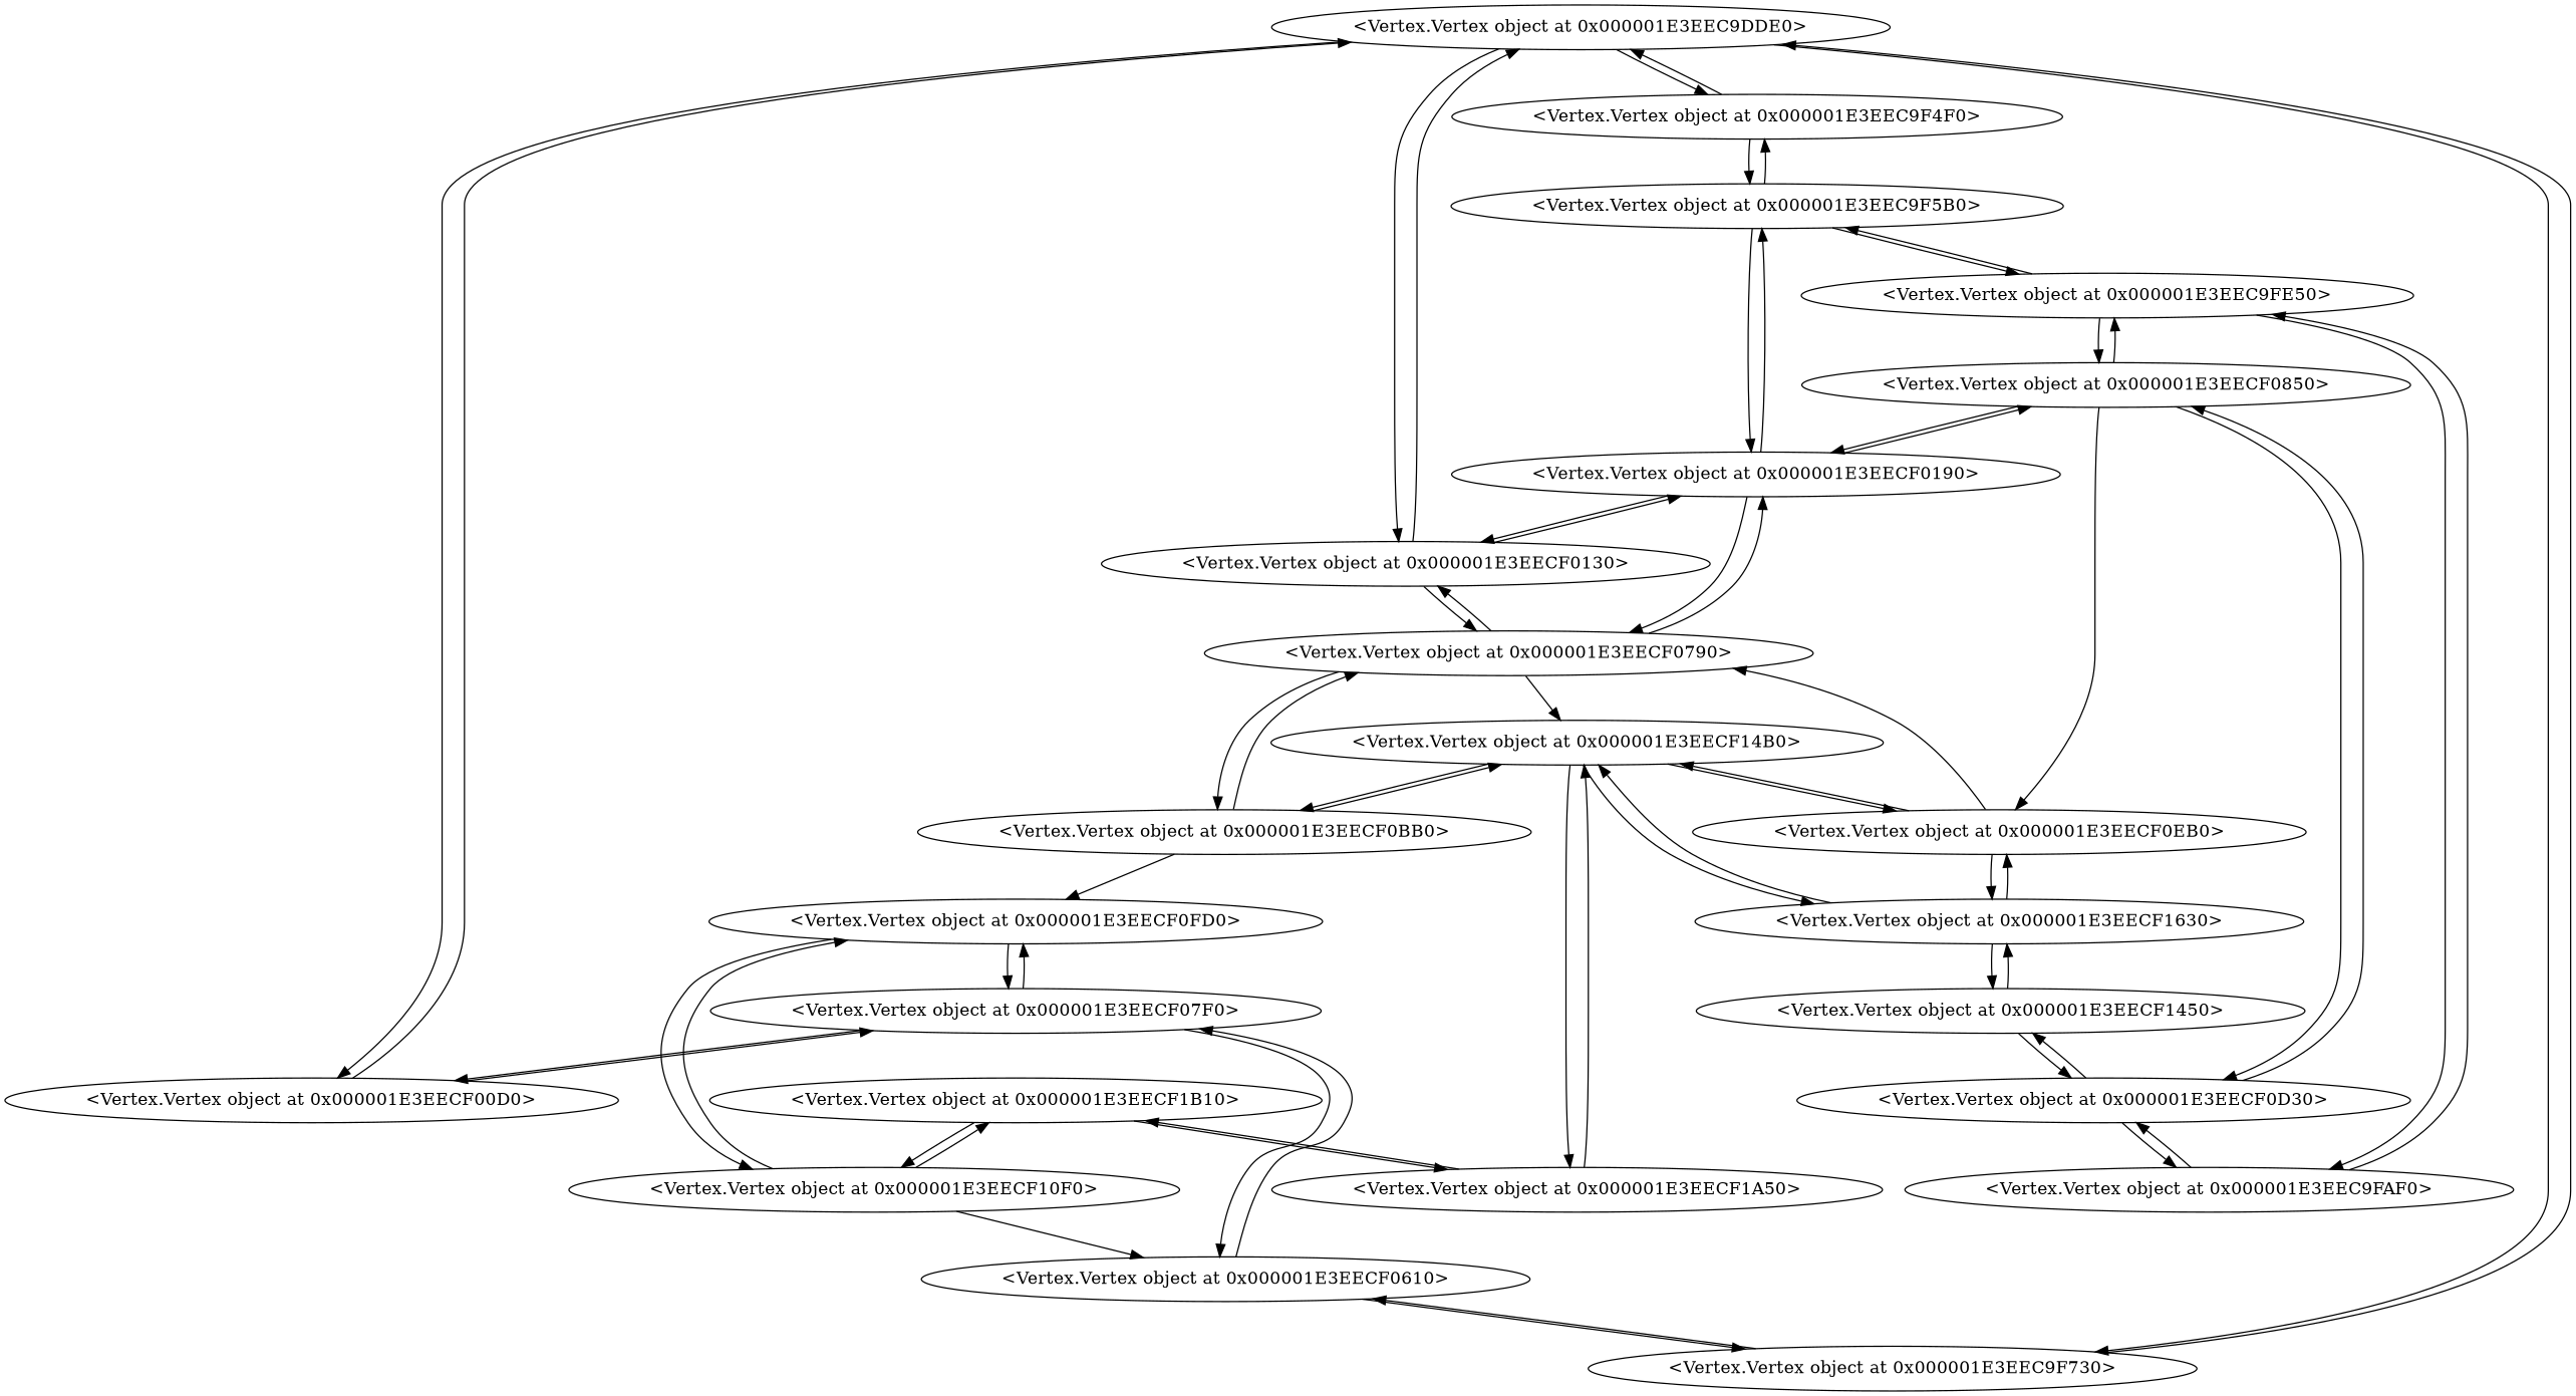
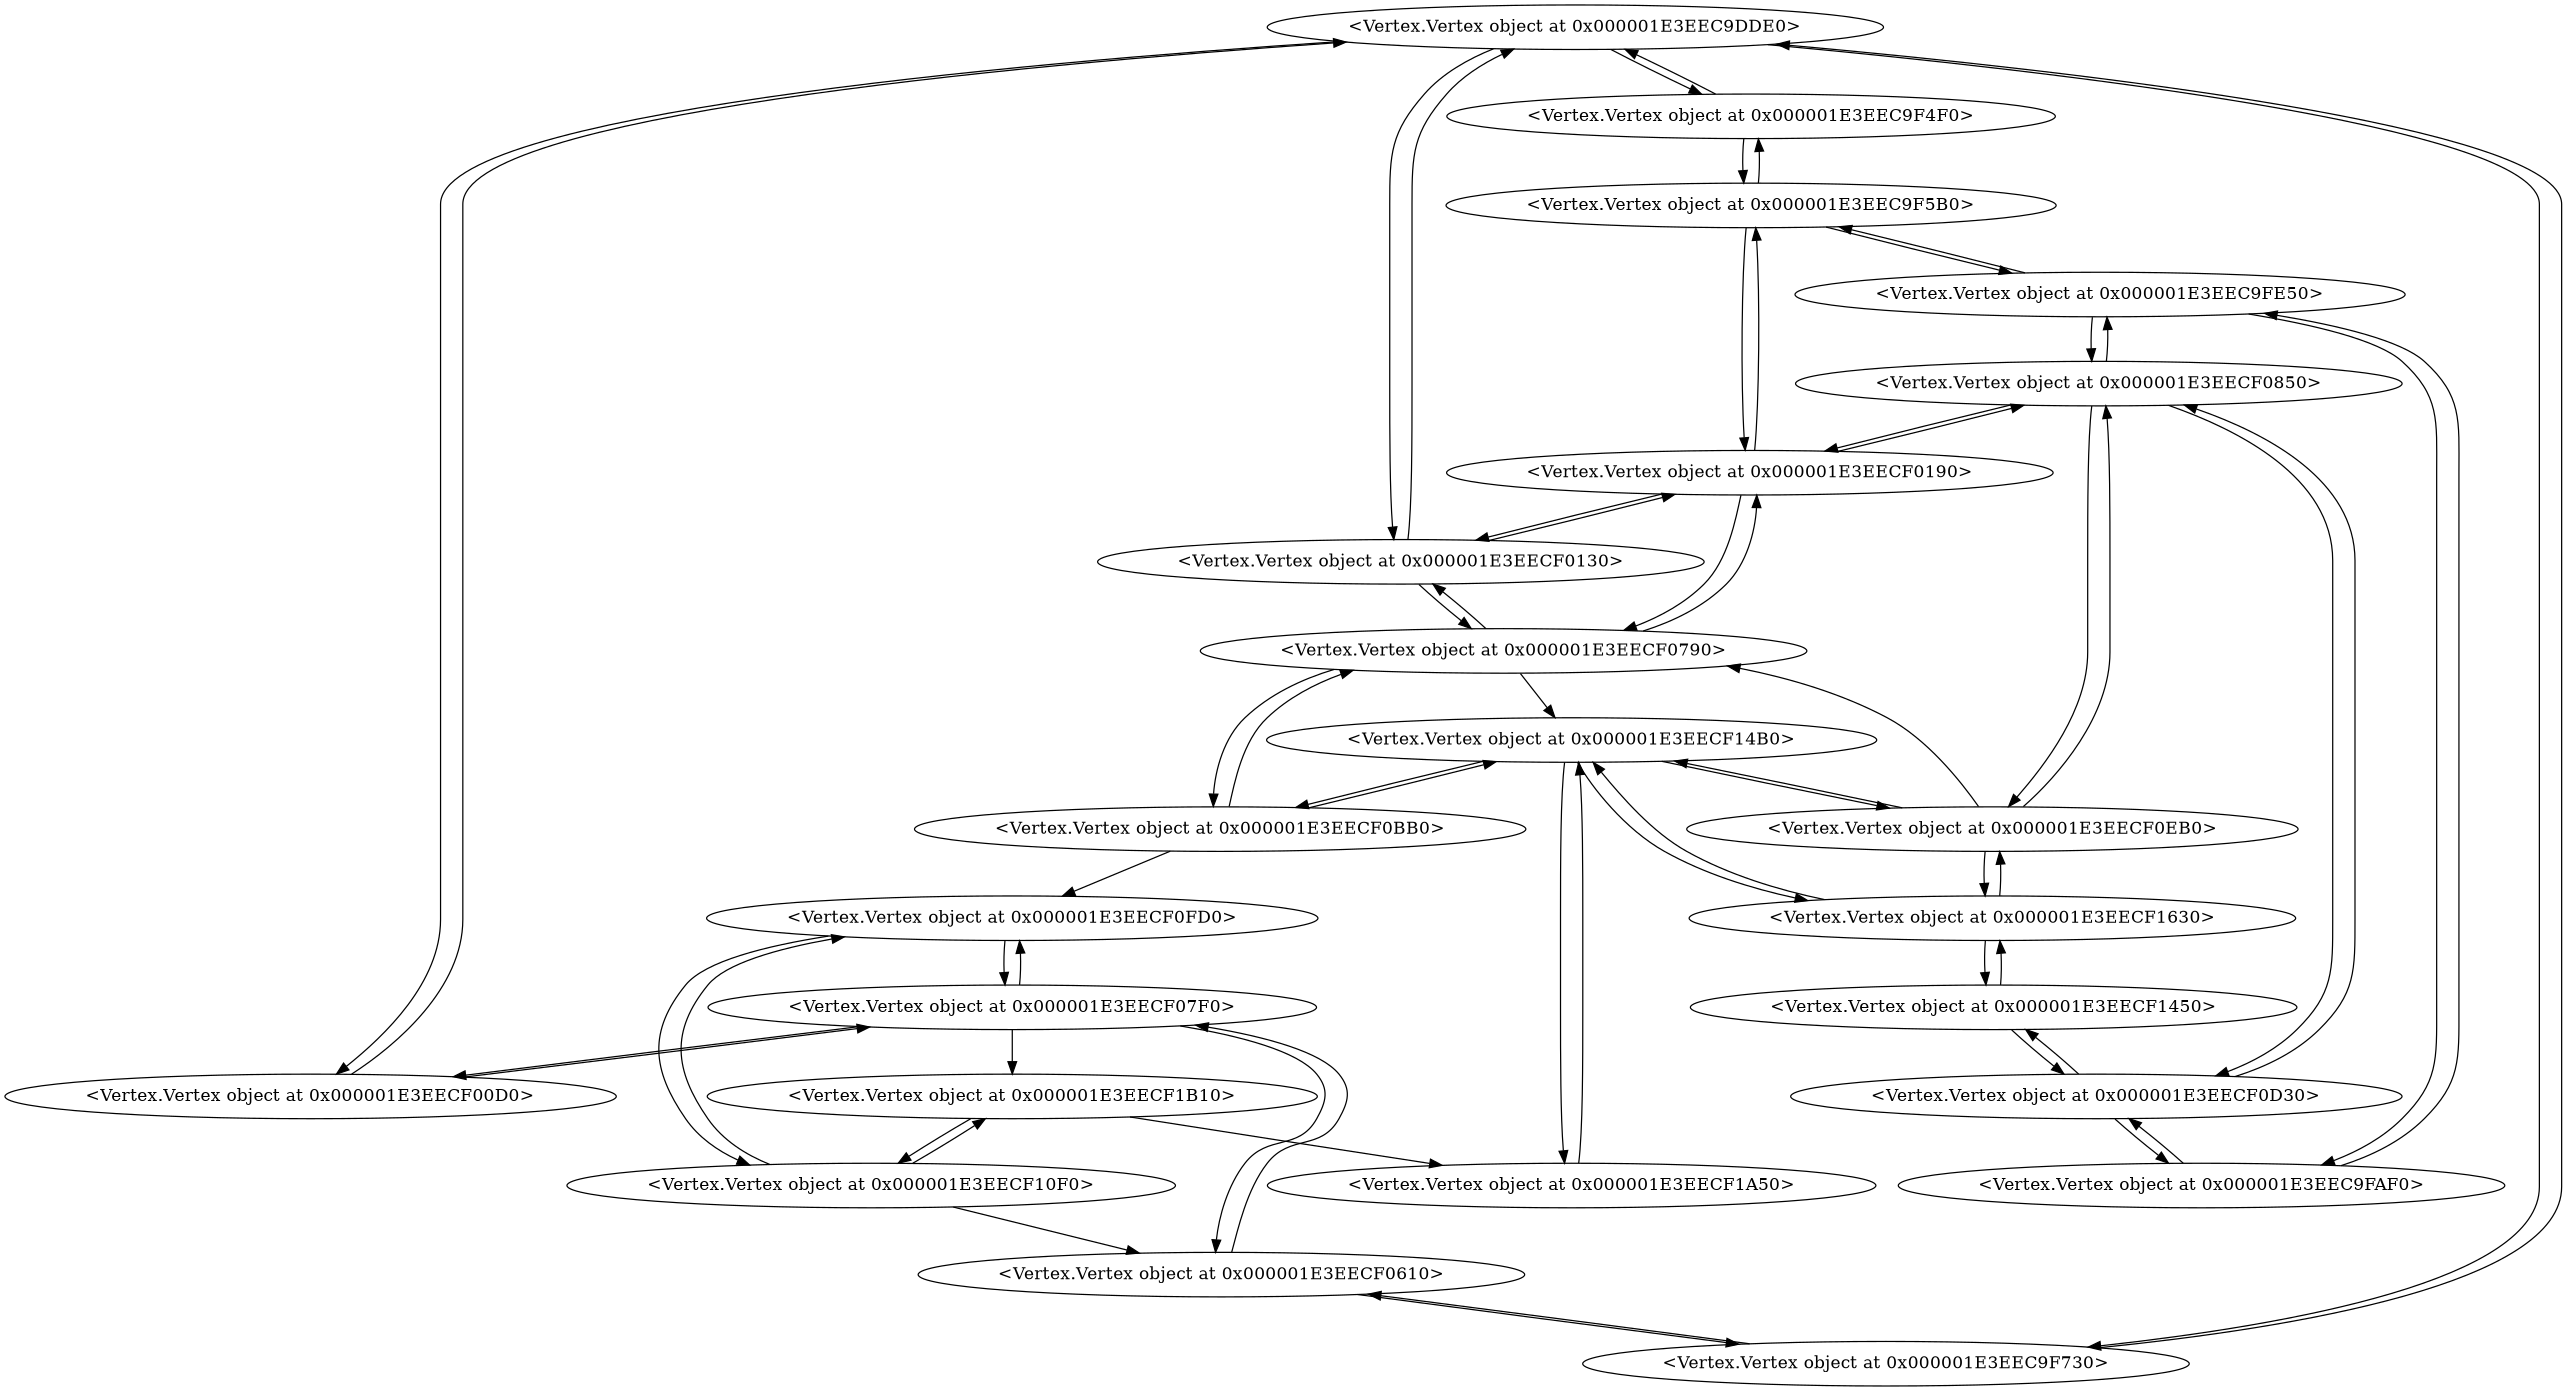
  digraph {
    "<Vertex.Vertex object at 0x000001E3EEC9DDE0>"
    "<Vertex.Vertex object at 0x000001E3EEC9F4F0>"
    "<Vertex.Vertex object at 0x000001E3EEC9F730>"
    "<Vertex.Vertex object at 0x000001E3EECF0130>"
    "<Vertex.Vertex object at 0x000001E3EECF00D0>"
    "<Vertex.Vertex object at 0x000001E3EEC9F5B0>"
    "<Vertex.Vertex object at 0x000001E3EECF0610>"
    "<Vertex.Vertex object at 0x000001E3EECF0190>"
    "<Vertex.Vertex object at 0x000001E3EECF0790>"
    "<Vertex.Vertex object at 0x000001E3EECF07F0>"
    "<Vertex.Vertex object at 0x000001E3EEC9FE50>"
    "<Vertex.Vertex object at 0x000001E3EEC9FAF0>"
    "<Vertex.Vertex object at 0x000001E3EECF0850>"
    "<Vertex.Vertex object at 0x000001E3EECF0D30>"
    "<Vertex.Vertex object at 0x000001E3EECF0EB0>"
    "<Vertex.Vertex object at 0x000001E3EECF0BB0>"
    "<Vertex.Vertex object at 0x000001E3EECF14B0>"
    "<Vertex.Vertex object at 0x000001E3EECF0FD0>"
    "<Vertex.Vertex object at 0x000001E3EECF10F0>"
    "<Vertex.Vertex object at 0x000001E3EECF1B10>"
    "<Vertex.Vertex object at 0x000001E3EECF1450>"
    "<Vertex.Vertex object at 0x000001E3EECF1630>"
    "<Vertex.Vertex object at 0x000001E3EECF1A50>"
    "<Vertex.Vertex object at 0x000001E3EEC9DDE0>" -> "<Vertex.Vertex object at 0x000001E3EEC9F4F0>"
    "<Vertex.Vertex object at 0x000001E3EEC9DDE0>" -> "<Vertex.Vertex object at 0x000001E3EEC9F730>"
    "<Vertex.Vertex object at 0x000001E3EEC9DDE0>" -> "<Vertex.Vertex object at 0x000001E3EECF0130>"
    "<Vertex.Vertex object at 0x000001E3EEC9DDE0>" -> "<Vertex.Vertex object at 0x000001E3EECF00D0>"
    "<Vertex.Vertex object at 0x000001E3EEC9F4F0>" -> "<Vertex.Vertex object at 0x000001E3EEC9DDE0>"
    "<Vertex.Vertex object at 0x000001E3EEC9F4F0>" -> "<Vertex.Vertex object at 0x000001E3EEC9F5B0>"
    "<Vertex.Vertex object at 0x000001E3EEC9F730>" -> "<Vertex.Vertex object at 0x000001E3EEC9DDE0>"
    "<Vertex.Vertex object at 0x000001E3EEC9F730>" -> "<Vertex.Vertex object at 0x000001E3EECF0610>"
    "<Vertex.Vertex object at 0x000001E3EECF0130>" -> "<Vertex.Vertex object at 0x000001E3EEC9DDE0>"
    "<Vertex.Vertex object at 0x000001E3EECF0130>" -> "<Vertex.Vertex object at 0x000001E3EECF0190>"
    "<Vertex.Vertex object at 0x000001E3EECF0130>" -> "<Vertex.Vertex object at 0x000001E3EECF0790>"
    "<Vertex.Vertex object at 0x000001E3EECF00D0>" -> "<Vertex.Vertex object at 0x000001E3EEC9DDE0>"
    "<Vertex.Vertex object at 0x000001E3EECF00D0>" -> "<Vertex.Vertex object at 0x000001E3EECF07F0>"
    "<Vertex.Vertex object at 0x000001E3EEC9F5B0>" -> "<Vertex.Vertex object at 0x000001E3EEC9F4F0>"
    "<Vertex.Vertex object at 0x000001E3EEC9F5B0>" -> "<Vertex.Vertex object at 0x000001E3EECF0190>"
    "<Vertex.Vertex object at 0x000001E3EEC9F5B0>" -> "<Vertex.Vertex object at 0x000001E3EEC9FE50>"
    "<Vertex.Vertex object at 0x000001E3EECF0610>" -> "<Vertex.Vertex object at 0x000001E3EEC9F730>"
    "<Vertex.Vertex object at 0x000001E3EECF0610>" -> "<Vertex.Vertex object at 0x000001E3EECF07F0>"
    "<Vertex.Vertex object at 0x000001E3EECF0190>" -> "<Vertex.Vertex object at 0x000001E3EECF0130>"
    "<Vertex.Vertex object at 0x000001E3EECF0190>" -> "<Vertex.Vertex object at 0x000001E3EEC9F5B0>"
    "<Vertex.Vertex object at 0x000001E3EECF0190>" -> "<Vertex.Vertex object at 0x000001E3EECF0790>"
    "<Vertex.Vertex object at 0x000001E3EECF0190>" -> "<Vertex.Vertex object at 0x000001E3EECF0850>"
    "<Vertex.Vertex object at 0x000001E3EECF0790>" -> "<Vertex.Vertex object at 0x000001E3EECF0130>"
    "<Vertex.Vertex object at 0x000001E3EECF0790>" -> "<Vertex.Vertex object at 0x000001E3EECF0190>"
    "<Vertex.Vertex object at 0x000001E3EECF0790>" -> "<Vertex.Vertex object at 0x000001E3EECF0BB0>"
    "<Vertex.Vertex object at 0x000001E3EECF0790>" -> "<Vertex.Vertex object at 0x000001E3EECF14B0>"
    "<Vertex.Vertex object at 0x000001E3EECF07F0>" -> "<Vertex.Vertex object at 0x000001E3EECF00D0>"
    "<Vertex.Vertex object at 0x000001E3EECF07F0>" -> "<Vertex.Vertex object at 0x000001E3EECF0610>"
    "<Vertex.Vertex object at 0x000001E3EECF07F0>" -> "<Vertex.Vertex object at 0x000001E3EECF0FD0>"
    "<Vertex.Vertex object at 0x000001E3EEC9FE50>" -> "<Vertex.Vertex object at 0x000001E3EEC9F5B0>"
    "<Vertex.Vertex object at 0x000001E3EEC9FE50>" -> "<Vertex.Vertex object at 0x000001E3EEC9FAF0>"
    "<Vertex.Vertex object at 0x000001E3EEC9FE50>" -> "<Vertex.Vertex object at 0x000001E3EECF0850>"
    "<Vertex.Vertex object at 0x000001E3EEC9FAF0>" -> "<Vertex.Vertex object at 0x000001E3EEC9FE50>"
    "<Vertex.Vertex object at 0x000001E3EEC9FAF0>" -> "<Vertex.Vertex object at 0x000001E3EECF0D30>"
    "<Vertex.Vertex object at 0x000001E3EECF0850>" -> "<Vertex.Vertex object at 0x000001E3EECF0190>"
    "<Vertex.Vertex object at 0x000001E3EECF0850>" -> "<Vertex.Vertex object at 0x000001E3EEC9FE50>"
    "<Vertex.Vertex object at 0x000001E3EECF0850>" -> "<Vertex.Vertex object at 0x000001E3EECF0D30>"
    "<Vertex.Vertex object at 0x000001E3EECF0850>" -> "<Vertex.Vertex object at 0x000001E3EECF0EB0>"
    "<Vertex.Vertex object at 0x000001E3EECF0D30>" -> "<Vertex.Vertex object at 0x000001E3EEC9FAF0>"
    "<Vertex.Vertex object at 0x000001E3EECF0D30>" -> "<Vertex.Vertex object at 0x000001E3EECF0850>"
    "<Vertex.Vertex object at 0x000001E3EECF0D30>" -> "<Vertex.Vertex object at 0x000001E3EECF1450>"
    "<Vertex.Vertex object at 0x000001E3EECF0EB0>" -> "<Vertex.Vertex object at 0x000001E3EECF0790>"
+   "<Vertex.Vertex object at 0x000001E3EECF0EB0>" -> "<Vertex.Vertex object at 0x000001E3EECF0850>"
    "<Vertex.Vertex object at 0x000001E3EECF0EB0>" -> "<Vertex.Vertex object at 0x000001E3EECF14B0>"
    "<Vertex.Vertex object at 0x000001E3EECF0EB0>" -> "<Vertex.Vertex object at 0x000001E3EECF1630>"
    "<Vertex.Vertex object at 0x000001E3EECF0BB0>" -> "<Vertex.Vertex object at 0x000001E3EECF0790>"
    "<Vertex.Vertex object at 0x000001E3EECF0BB0>" -> "<Vertex.Vertex object at 0x000001E3EECF14B0>"
    "<Vertex.Vertex object at 0x000001E3EECF0BB0>" -> "<Vertex.Vertex object at 0x000001E3EECF0FD0>"
    "<Vertex.Vertex object at 0x000001E3EECF14B0>" -> "<Vertex.Vertex object at 0x000001E3EECF0EB0>"
    "<Vertex.Vertex object at 0x000001E3EECF14B0>" -> "<Vertex.Vertex object at 0x000001E3EECF0BB0>"
    "<Vertex.Vertex object at 0x000001E3EECF14B0>" -> "<Vertex.Vertex object at 0x000001E3EECF1630>"
    "<Vertex.Vertex object at 0x000001E3EECF14B0>" -> "<Vertex.Vertex object at 0x000001E3EECF1A50>"
    "<Vertex.Vertex object at 0x000001E3EECF0FD0>" -> "<Vertex.Vertex object at 0x000001E3EECF07F0>"
    "<Vertex.Vertex object at 0x000001E3EECF0FD0>" -> "<Vertex.Vertex object at 0x000001E3EECF10F0>"
    "<Vertex.Vertex object at 0x000001E3EECF10F0>" -> "<Vertex.Vertex object at 0x000001E3EECF0610>"
    "<Vertex.Vertex object at 0x000001E3EECF10F0>" -> "<Vertex.Vertex object at 0x000001E3EECF0FD0>"
    "<Vertex.Vertex object at 0x000001E3EECF10F0>" -> "<Vertex.Vertex object at 0x000001E3EECF1B10>"
    "<Vertex.Vertex object at 0x000001E3EECF1B10>" -> "<Vertex.Vertex object at 0x000001E3EECF10F0>"
    "<Vertex.Vertex object at 0x000001E3EECF1B10>" -> "<Vertex.Vertex object at 0x000001E3EECF1A50>"
    "<Vertex.Vertex object at 0x000001E3EECF1450>" -> "<Vertex.Vertex object at 0x000001E3EECF0D30>"
    "<Vertex.Vertex object at 0x000001E3EECF1450>" -> "<Vertex.Vertex object at 0x000001E3EECF1630>"
    "<Vertex.Vertex object at 0x000001E3EECF1630>" -> "<Vertex.Vertex object at 0x000001E3EECF0EB0>"
    "<Vertex.Vertex object at 0x000001E3EECF1630>" -> "<Vertex.Vertex object at 0x000001E3EECF14B0>"
    "<Vertex.Vertex object at 0x000001E3EECF1630>" -> "<Vertex.Vertex object at 0x000001E3EECF1450>"
    "<Vertex.Vertex object at 0x000001E3EECF1A50>" -> "<Vertex.Vertex object at 0x000001E3EECF14B0>"
-   "<Vertex.Vertex object at 0x000001E3EECF1A50>" -> "<Vertex.Vertex object at 0x000001E3EECF1B10>"
+   "<Vertex.Vertex object at 0x000001E3EECF07F0>" -> "<Vertex.Vertex object at 0x000001E3EECF1B10>"
  }
